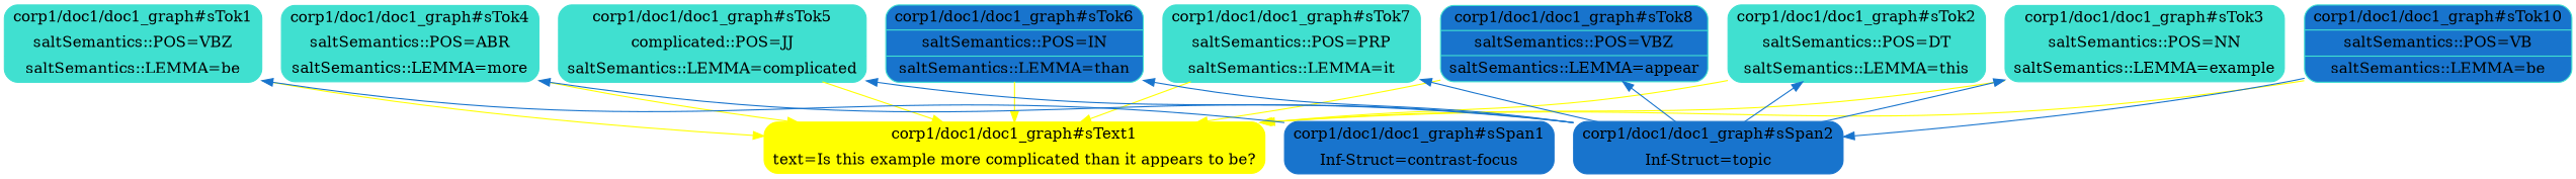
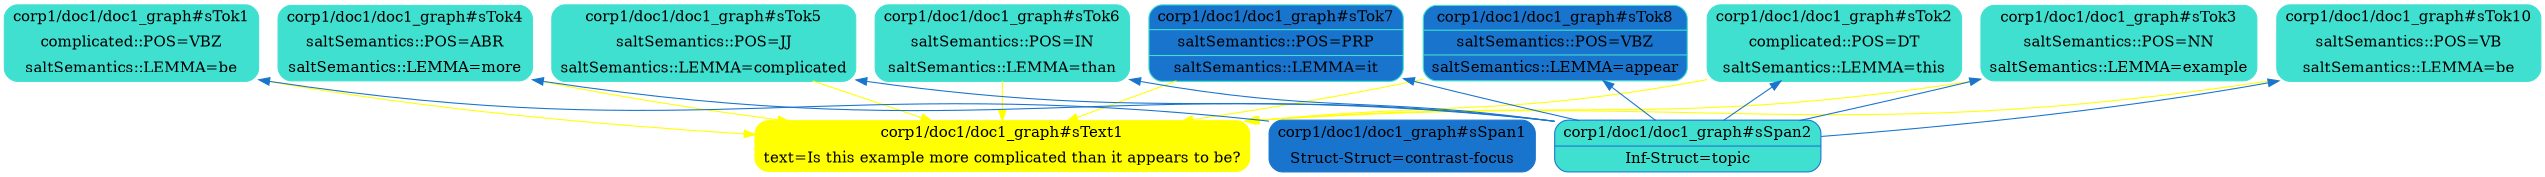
  digraph {
    ordering=out
    node [color=turquoise shape=Mrecord style=filled]
    edge [color=yellow style=filled]
    n1 [color=yellow label="{{corp1/doc1/doc1_graph#sText1}|{text=Is this example more complicated than it appears to be?}}"]
-   n2 [label="{{corp1/doc1/doc1_graph#sTok1}|{saltSemantics::POS=VBZ}|{saltSemantics::LEMMA=be}}"]
-   n3 [label="{{corp1/doc1/doc1_graph#sTok2}|{saltSemantics::POS=DT}|{saltSemantics::LEMMA=this}}"]
+   n2 [label="{{corp1/doc1/doc1_graph#sTok1}|{complicated::POS=VBZ}|{saltSemantics::LEMMA=be}}"]
+   n3 [label="{{corp1/doc1/doc1_graph#sTok2}|{complicated::POS=DT}|{saltSemantics::LEMMA=this}}"]
    n4 [label="{{corp1/doc1/doc1_graph#sTok3}|{saltSemantics::POS=NN}|{saltSemantics::LEMMA=example}}"]
    n5 [label="{{corp1/doc1/doc1_graph#sTok4}|{saltSemantics::POS=ABR}|{saltSemantics::LEMMA=more}}"]
-   n6 [label="{{corp1/doc1/doc1_graph#sTok5}|{complicated::POS=JJ}|{saltSemantics::LEMMA=complicated}}"]
-   n7 [label="{{corp1/doc1/doc1_graph#sTok6}|{saltSemantics::POS=IN}|{saltSemantics::LEMMA=than}}" fillcolor=dodgerblue3]
-   n8 [label="{{corp1/doc1/doc1_graph#sTok7}|{saltSemantics::POS=PRP}|{saltSemantics::LEMMA=it}}"]
+   n6 [label="{{corp1/doc1/doc1_graph#sTok5}|{saltSemantics::POS=JJ}|{saltSemantics::LEMMA=complicated}}"]
+   n7 [label="{{corp1/doc1/doc1_graph#sTok6}|{saltSemantics::POS=IN}|{saltSemantics::LEMMA=than}}"]
+   n8 [label="{{corp1/doc1/doc1_graph#sTok7}|{saltSemantics::POS=PRP}|{saltSemantics::LEMMA=it}}" fillcolor=dodgerblue3]
    n9 [fillcolor=dodgerblue3 label="{{corp1/doc1/doc1_graph#sTok8}|{saltSemantics::POS=VBZ}|{saltSemantics::LEMMA=appear}}"]
-   n10 [label="{{corp1/doc1/doc1_graph#sTok10}|{saltSemantics::POS=VB}|{saltSemantics::LEMMA=be}}" fillcolor=dodgerblue3]
-   n11 [color=dodgerblue3 label="{{corp1/doc1/doc1_graph#sSpan1}|{Inf-Struct=contrast-focus}}"]
-   n12 [color=dodgerblue3 label="{{corp1/doc1/doc1_graph#sSpan2}|{Inf-Struct=topic}}"]
+   n10 [label="{{corp1/doc1/doc1_graph#sTok10}|{saltSemantics::POS=VB}|{saltSemantics::LEMMA=be}}"]
+   n11 [color=dodgerblue3 label="{{corp1/doc1/doc1_graph#sSpan1}|{Struct-Struct=contrast-focus}}"]
+   n12 [color=dodgerblue3 label="{{corp1/doc1/doc1_graph#sSpan2}|{Inf-Struct=topic}}" fillcolor=turquoise]
    subgraph sub_1 {
      rank=max
      n1
    }
    subgraph sub_2 {
      rank=same
      n2
      n3
      n4
      n5
      n6
      n7
      n8
      n9
      n10
    }
    subgraph sub_3 {
      rank=same
      n11
      n12
    }
    n2 -> n1
    n3 -> n1
    n4 -> n1
    n5 -> n1
    n6 -> n1
    n7 -> n1
    n8 -> n1
    n9 -> n1
    n10 -> n1
    n11 -> n2 [color=dodgerblue3]
    n12 -> n3 [color=dodgerblue3]
    n12 -> n4 [color=dodgerblue3]
    n12 -> n5 [color=dodgerblue3]
    n12 -> n6 [color=dodgerblue3]
    n12 -> n7 [color=dodgerblue3]
    n12 -> n8 [color=dodgerblue3]
    n12 -> n9 [color=dodgerblue3]
-   n10 -> n12 [color=dodgerblue3]
+   n12 -> n10 [color=dodgerblue3]
  }
